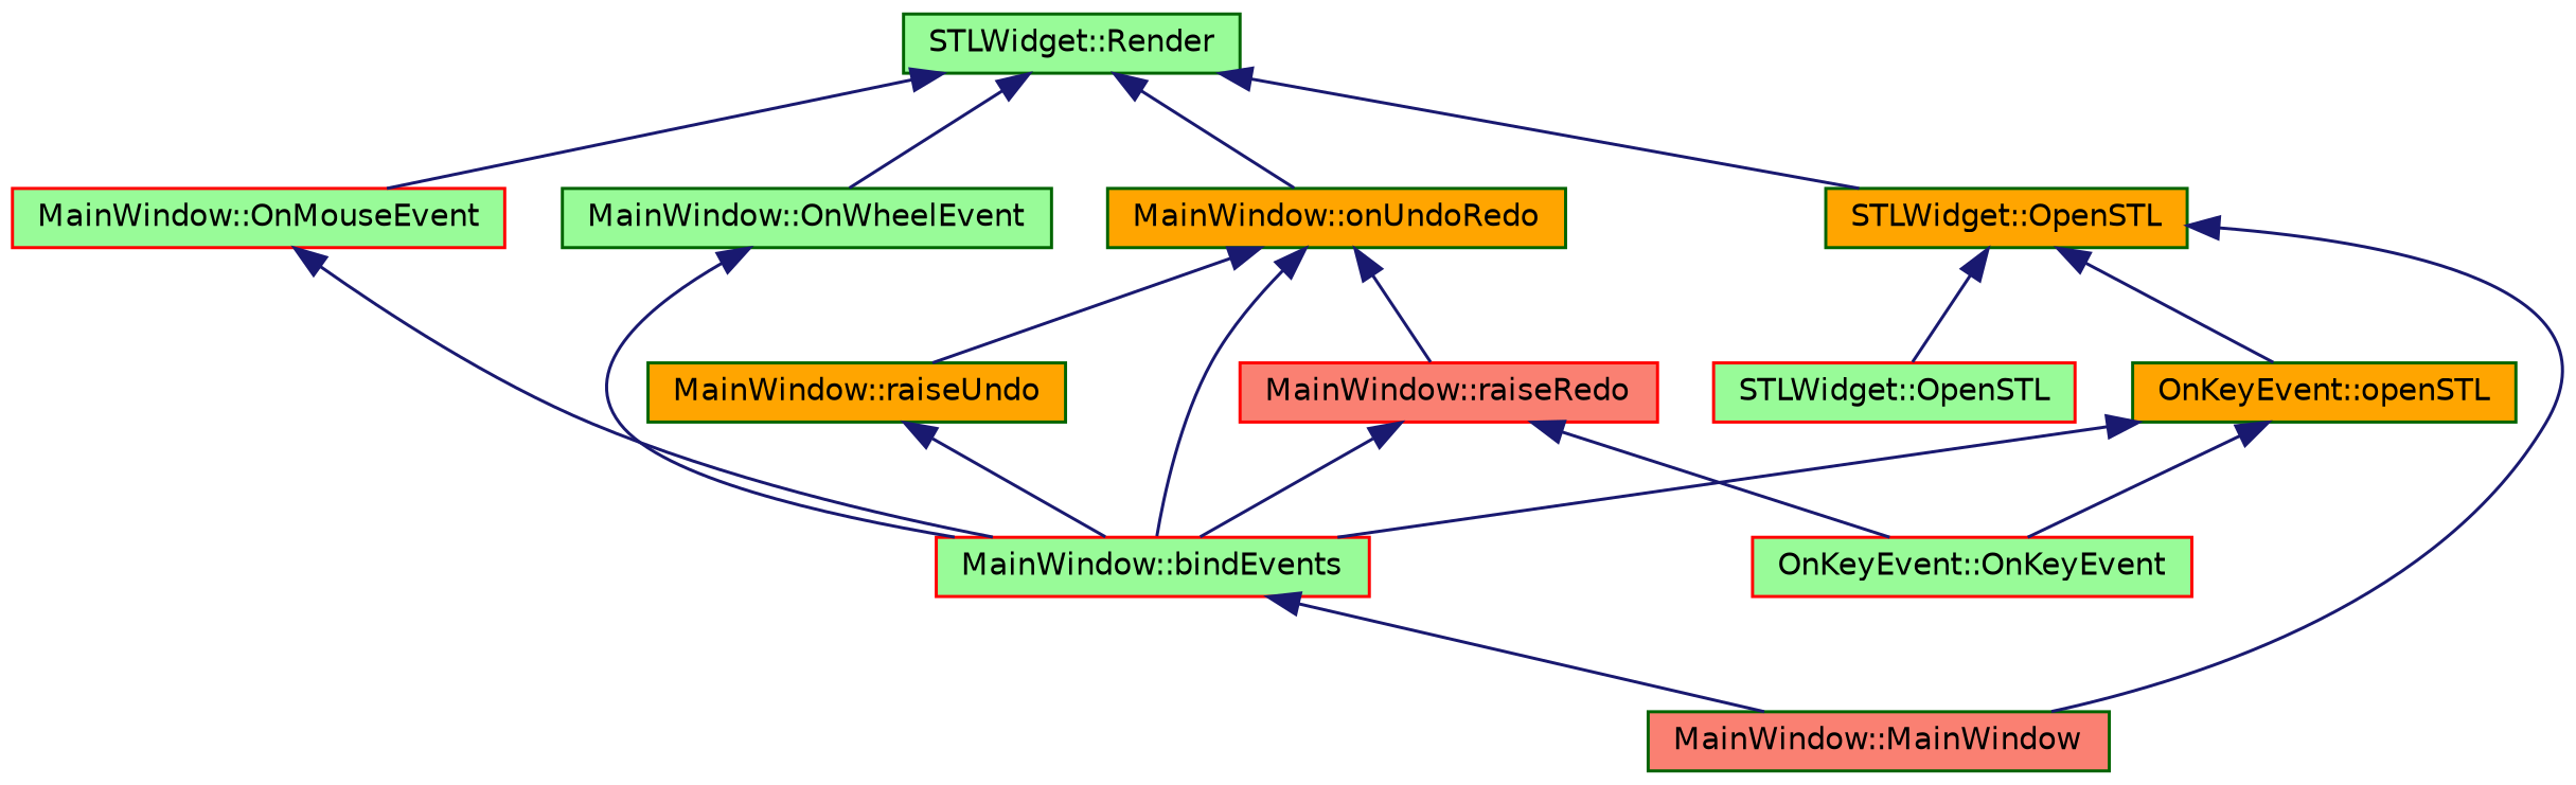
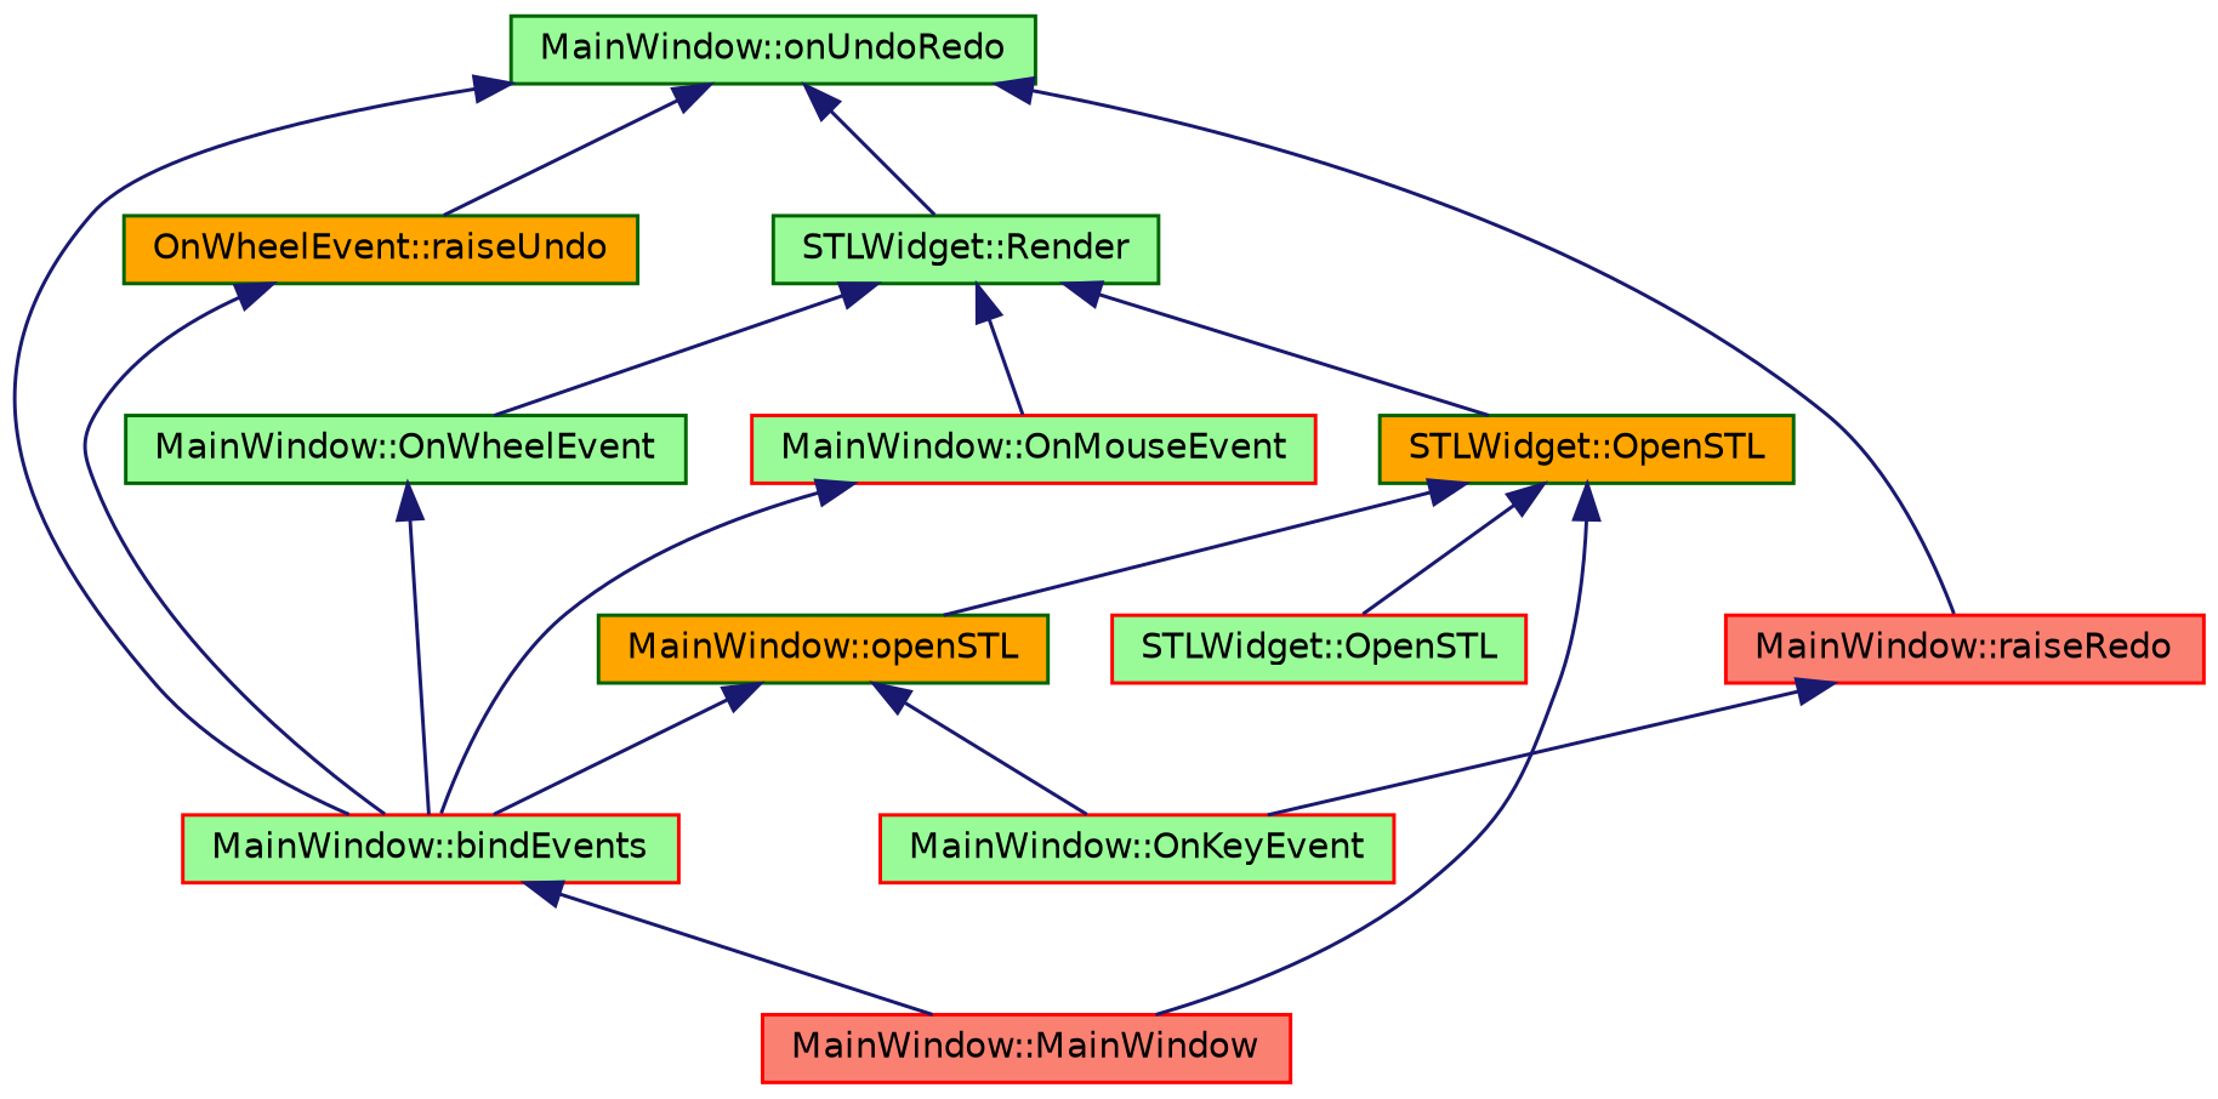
  digraph {
    rankdir=TB
    node [color=darkgreen fillcolor=palegreen fontname=Helvetica fontsize=10 shape=record style=filled]
    edge [color=midnightblue dir=back fontname=Helvetica fontsize=10 labelfontname=Helvetica labelfontsize=10 style=solid]
    n1 [fontcolor=black height=0.2 label="STLWidget::Render" width=0.4]
    n2 [color=red height=0.2 label="MainWindow::OnMouseEvent" width=0.4]
-   n3 [fillcolor=orange height=0.2 label="MainWindow::onUndoRedo" width=0.4]
+   n3 [height=0.2 label="MainWindow::onUndoRedo" width=0.4]
    n4 [height=0.2 label="MainWindow::OnWheelEvent" width=0.4]
    n5 [fillcolor=orange height=0.2 label="STLWidget::OpenSTL" width=0.4]
    n6 [color=red height=0.2 label="MainWindow::bindEvents" width=0.4]
    n7 [color=red fillcolor=salmon height=0.2 label="MainWindow::raiseRedo" width=0.4]
-   n8 [fillcolor=orange height=0.2 label="MainWindow::raiseUndo" width=0.4]
-   n9 [fillcolor=salmon height=0.2 label="MainWindow::MainWindow" width=0.4]
-   n10 [fillcolor=orange height=0.2 label="OnKeyEvent::openSTL" width=0.4]
+   n8 [fillcolor=orange height=0.2 label="OnWheelEvent::raiseUndo" width=0.4]
+   n9 [color=red fillcolor=salmon height=0.2 label="MainWindow::MainWindow" width=0.4]
+   n10 [fillcolor=orange height=0.2 label="MainWindow::openSTL" width=0.4]
    n11 [color=red height=0.2 label="STLWidget::OpenSTL" width=0.4]
-   n12 [color=red height=0.2 label="OnKeyEvent::OnKeyEvent" width=0.4]
+   n12 [color=red height=0.2 label="MainWindow::OnKeyEvent" width=0.4]
    n1 -> n2
-   n1 -> n3
+   n3 -> n1
    n1 -> n4
    n1 -> n5
    n2 -> n6
    n3 -> n6
    n3 -> n7
    n3 -> n8
    n4 -> n6
    n5 -> n9
    n5 -> n10
    n5 -> n11
    n6 -> n9
-   n7 -> n6
    n7 -> n12
    n8 -> n6
    n10 -> n6
    n10 -> n12
  }
